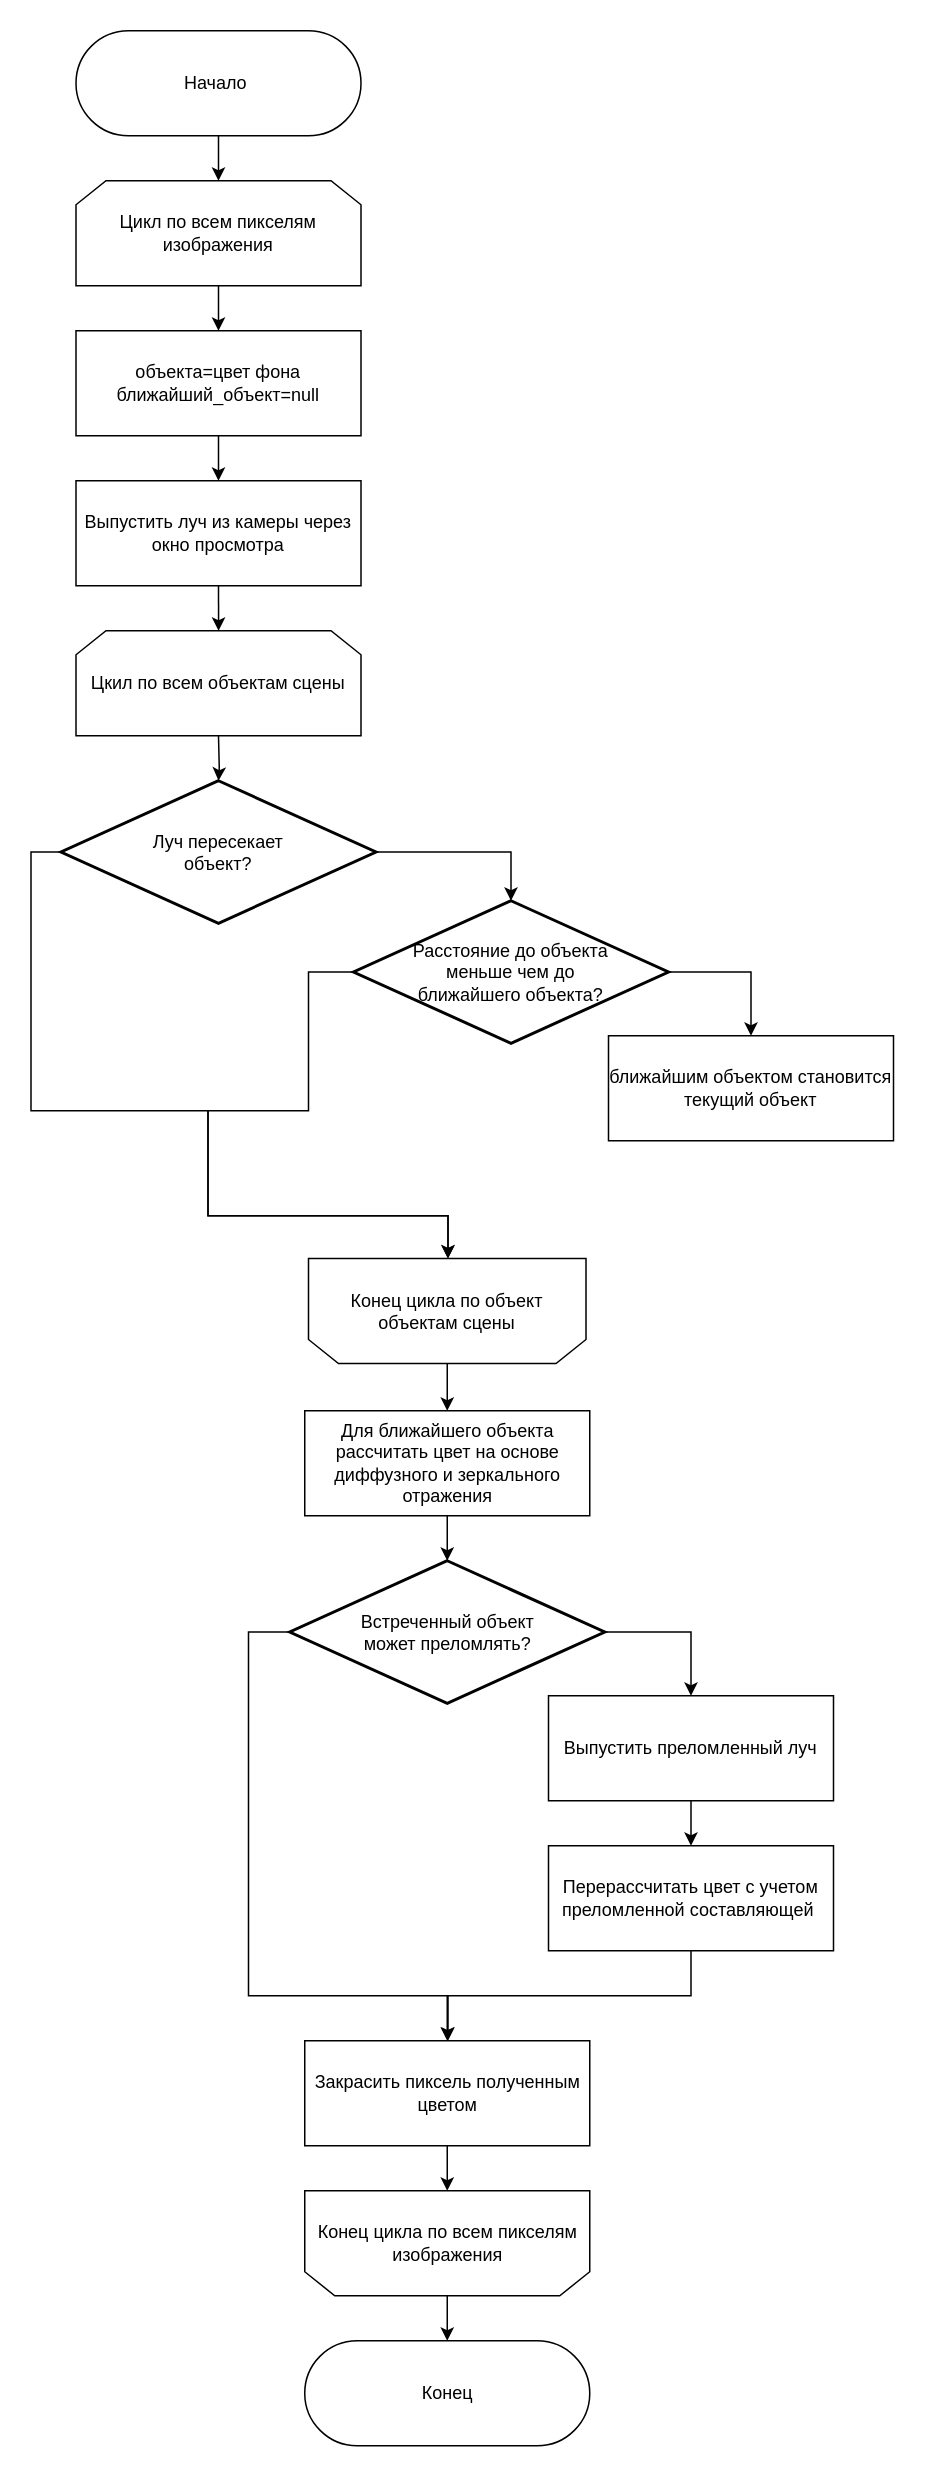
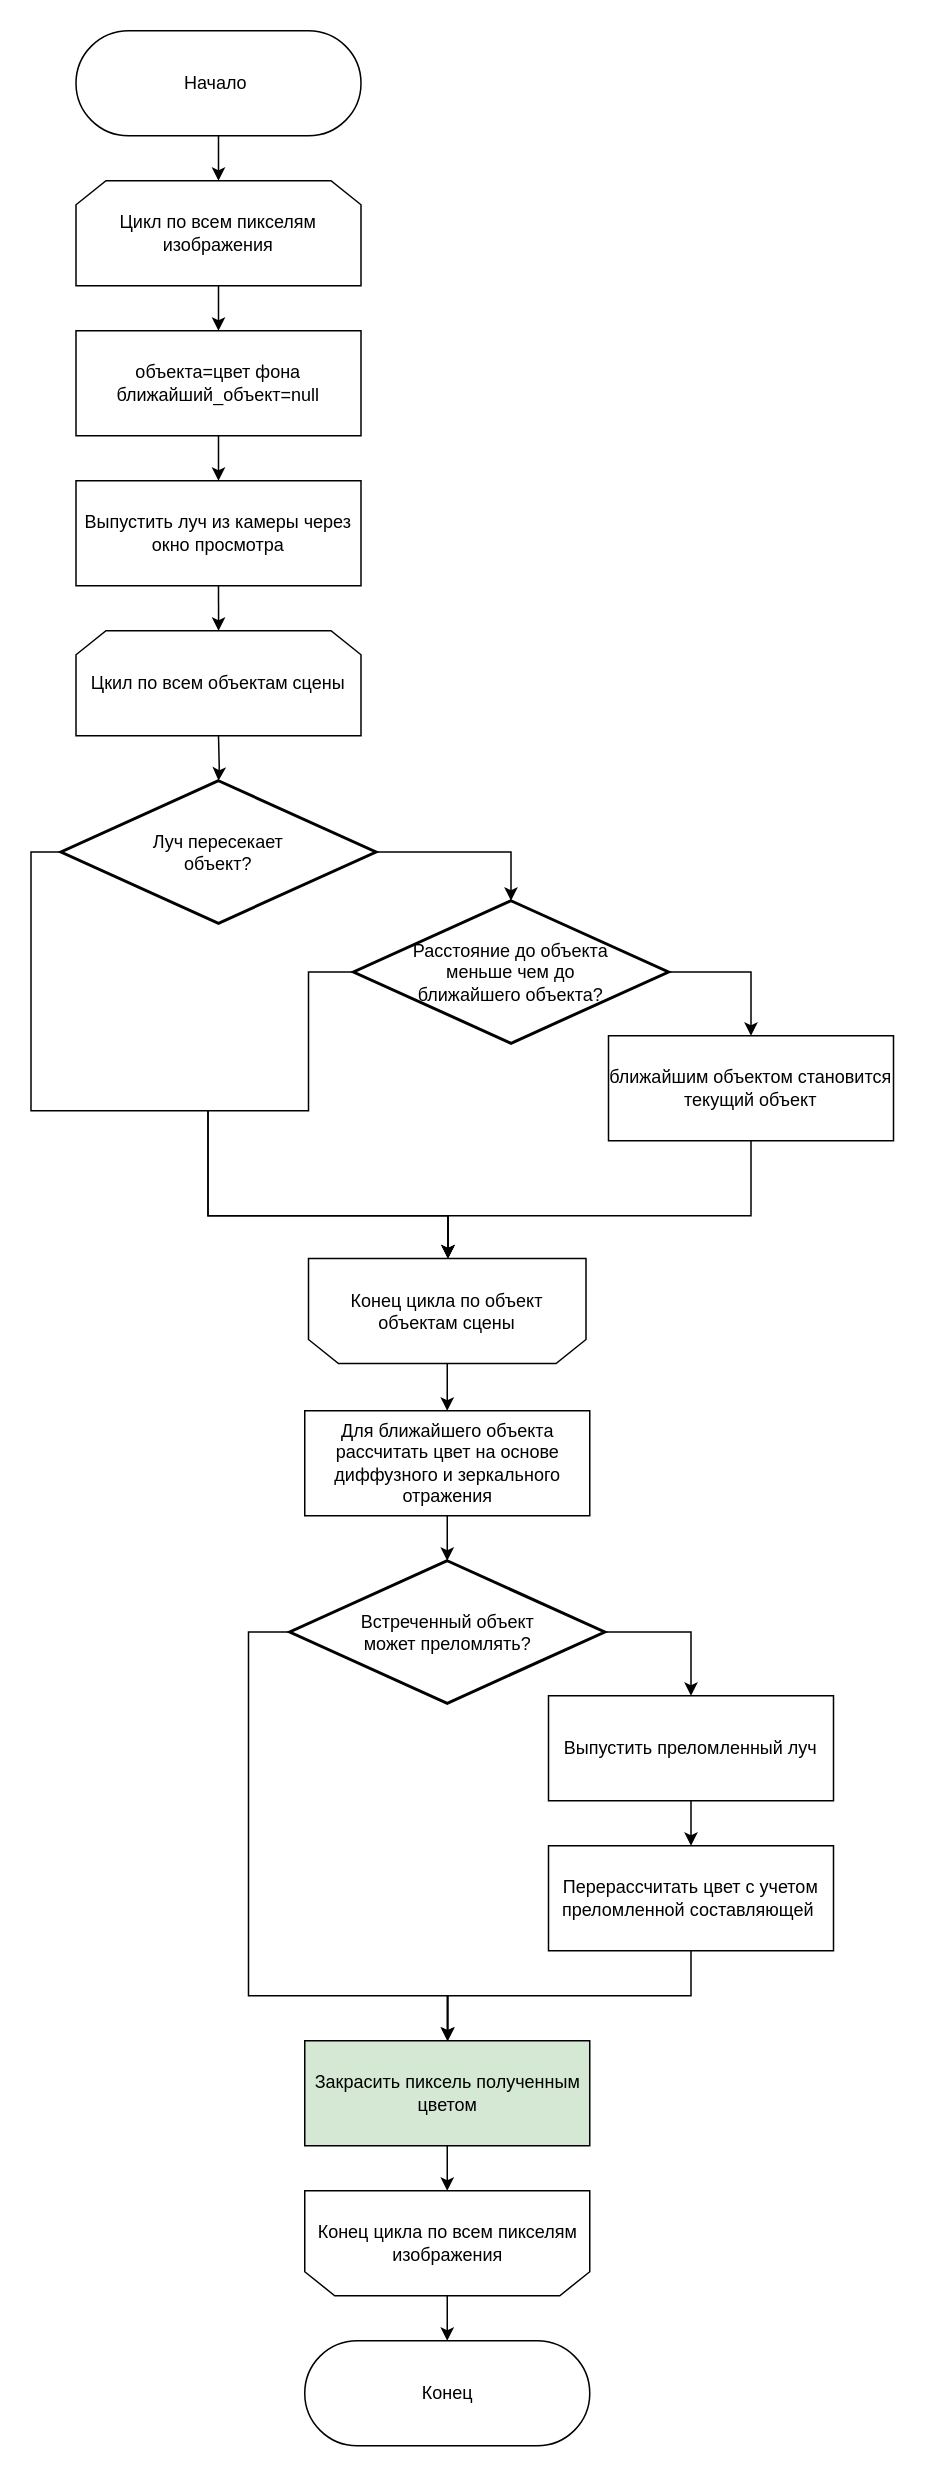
  <mxCell id="0" />
  <mxCell id="1" parent="0" />
  <mxCell id="2" style="edgeStyle=orthogonalEdgeStyle;rounded=0;orthogonalLoop=1;jettySize=auto;html=1;exitX=0.5;exitY=1;exitDx=0;exitDy=0;" edge="1" parent="1" source="3" target="16"><mxGeometry relative="1" as="geometry" /></mxCell>
  <mxCell id="3" value="объекта=цвет фона&lt;br style=&quot;border-color: var(--border-color);&quot;&gt;ближайший_объект=null" style="rounded=0;whiteSpace=wrap;html=1;" vertex="1" parent="1"><mxGeometry x="50" y="220" width="190" height="70" as="geometry" /></mxCell>
  <mxCell id="4" style="edgeStyle=orthogonalEdgeStyle;rounded=0;orthogonalLoop=1;jettySize=auto;html=1;exitX=0;exitY=0.5;exitDx=0;exitDy=0;exitPerimeter=0;" edge="1" parent="1" source="6" target="8"><mxGeometry relative="1" as="geometry"><Array as="points"><mxPoint x="205" y="648" /><mxPoint x="205" y="740" /><mxPoint x="138" y="740" /><mxPoint x="138" y="810" /><mxPoint x="298" y="810" /></Array></mxGeometry></mxCell>
  <mxCell id="5" style="edgeStyle=orthogonalEdgeStyle;rounded=0;orthogonalLoop=1;jettySize=auto;html=1;exitX=1;exitY=0.5;exitDx=0;exitDy=0;exitPerimeter=0;" edge="1" parent="1" source="6" target="18"><mxGeometry relative="1" as="geometry" /></mxCell>
  <mxCell id="6" value="Расстояние до объекта &lt;br&gt;меньше чем до &lt;br&gt;ближайшего объекта?" style="strokeWidth=2;html=1;shape=mxgraph.flowchart.decision;whiteSpace=wrap;" vertex="1" parent="1"><mxGeometry x="235" y="600" width="210" height="95" as="geometry" /></mxCell>
  <mxCell id="7" style="edgeStyle=orthogonalEdgeStyle;rounded=0;orthogonalLoop=1;jettySize=auto;html=1;exitX=0.5;exitY=0;exitDx=0;exitDy=0;" edge="1" parent="1" source="8" target="20"><mxGeometry relative="1" as="geometry" /></mxCell>
  <mxCell id="8" value="Конец цикла по объект объектам сцены" style="shape=loopLimit;whiteSpace=wrap;html=1;direction=west;" vertex="1" parent="1"><mxGeometry x="205" y="838.5" width="185" height="70" as="geometry" /></mxCell>
  <mxCell id="9" style="edgeStyle=orthogonalEdgeStyle;rounded=0;orthogonalLoop=1;jettySize=auto;html=1;exitX=0;exitY=0.5;exitDx=0;exitDy=0;exitPerimeter=0;" edge="1" parent="1" source="11" target="8"><mxGeometry relative="1" as="geometry"><Array as="points"><mxPoint x="20" y="568" /><mxPoint x="20" y="740" /><mxPoint x="138" y="740" /><mxPoint x="138" y="810" /><mxPoint x="298" y="810" /></Array></mxGeometry></mxCell>
  <mxCell id="10" style="edgeStyle=orthogonalEdgeStyle;rounded=0;orthogonalLoop=1;jettySize=auto;html=1;exitX=1;exitY=0.5;exitDx=0;exitDy=0;exitPerimeter=0;entryX=0.5;entryY=0;entryDx=0;entryDy=0;entryPerimeter=0;" edge="1" parent="1" source="11" target="6"><mxGeometry relative="1" as="geometry" /></mxCell>
  <mxCell id="11" value="Луч пересекает&lt;br style=&quot;border-color: var(--border-color);&quot;&gt;объект?" style="strokeWidth=2;html=1;shape=mxgraph.flowchart.decision;whiteSpace=wrap;" vertex="1" parent="1"><mxGeometry x="40" y="520" width="210" height="95" as="geometry" /></mxCell>
  <mxCell id="12" style="edgeStyle=orthogonalEdgeStyle;rounded=0;orthogonalLoop=1;jettySize=auto;html=1;exitX=0.5;exitY=1;exitDx=0;exitDy=0;" edge="1" parent="1" source="13" target="3"><mxGeometry relative="1" as="geometry" /></mxCell>
  <mxCell id="13" value="Цикл по всем пикселям изображения" style="shape=loopLimit;whiteSpace=wrap;html=1;" vertex="1" parent="1"><mxGeometry x="50" y="120" width="190" height="70" as="geometry" /></mxCell>
  <mxCell id="14" style="edgeStyle=orthogonalEdgeStyle;rounded=0;orthogonalLoop=1;jettySize=auto;html=1;exitX=0.5;exitY=0;exitDx=0;exitDy=0;" edge="1" parent="1" target="11"><mxGeometry relative="1" as="geometry"><mxPoint x="145" y="490" as="sourcePoint" /></mxGeometry></mxCell>
  <mxCell id="15" style="edgeStyle=orthogonalEdgeStyle;rounded=0;orthogonalLoop=1;jettySize=auto;html=1;exitX=0.5;exitY=1;exitDx=0;exitDy=0;" edge="1" parent="1" source="16"><mxGeometry relative="1" as="geometry"><mxPoint x="145.059" y="420" as="targetPoint" /></mxGeometry></mxCell>
  <mxCell id="16" value="Выпустить луч из камеры через окно просмотра" style="rounded=0;whiteSpace=wrap;html=1;" vertex="1" parent="1"><mxGeometry x="50" y="320" width="190" height="70" as="geometry" /></mxCell>
+ <mxCell id="17" style="edgeStyle=orthogonalEdgeStyle;rounded=0;orthogonalLoop=1;jettySize=auto;html=1;exitX=0.5;exitY=1;exitDx=0;exitDy=0;" edge="1" parent="1" source="18" target="8"><mxGeometry relative="1" as="geometry"><Array as="points"><mxPoint x="500" y="810" /><mxPoint x="298" y="810" /></Array></mxGeometry></mxCell>
  <mxCell id="18" value="ближайшим объектом становится текущий объект" style="rounded=0;whiteSpace=wrap;html=1;" vertex="1" parent="1"><mxGeometry x="405" y="690" width="190" height="70" as="geometry" /></mxCell>
  <mxCell id="19" style="edgeStyle=orthogonalEdgeStyle;rounded=0;orthogonalLoop=1;jettySize=auto;html=1;exitX=0.5;exitY=1;exitDx=0;exitDy=0;" edge="1" parent="1" source="20" target="23"><mxGeometry relative="1" as="geometry" /></mxCell>
  <mxCell id="20" value="Для ближайшего объекта рассчитать цвет на основе диффузного и зеркального отражения" style="rounded=0;whiteSpace=wrap;html=1;" vertex="1" parent="1"><mxGeometry x="202.5" y="940" width="190" height="70" as="geometry" /></mxCell>
  <mxCell id="21" style="edgeStyle=orthogonalEdgeStyle;rounded=0;orthogonalLoop=1;jettySize=auto;html=1;exitX=1;exitY=0.5;exitDx=0;exitDy=0;exitPerimeter=0;" edge="1" parent="1" source="23" target="25"><mxGeometry relative="1" as="geometry" /></mxCell>
  <mxCell id="22" style="edgeStyle=orthogonalEdgeStyle;rounded=0;orthogonalLoop=1;jettySize=auto;html=1;exitX=0;exitY=0.5;exitDx=0;exitDy=0;exitPerimeter=0;" edge="1" parent="1" source="23" target="30"><mxGeometry relative="1" as="geometry"><Array as="points"><mxPoint x="165" y="1088" /><mxPoint x="165" y="1330" /><mxPoint x="298" y="1330" /></Array></mxGeometry></mxCell>
  <mxCell id="23" value="Встреченный объект&lt;br style=&quot;border-color: var(--border-color);&quot;&gt;может преломлять?" style="strokeWidth=2;html=1;shape=mxgraph.flowchart.decision;whiteSpace=wrap;" vertex="1" parent="1"><mxGeometry x="192.5" y="1040" width="210" height="95" as="geometry" /></mxCell>
  <mxCell id="24" style="edgeStyle=orthogonalEdgeStyle;rounded=0;orthogonalLoop=1;jettySize=auto;html=1;exitX=0.5;exitY=1;exitDx=0;exitDy=0;" edge="1" parent="1" source="25" target="27"><mxGeometry relative="1" as="geometry" /></mxCell>
  <mxCell id="25" value="Выпустить преломленный луч" style="rounded=0;whiteSpace=wrap;html=1;" vertex="1" parent="1"><mxGeometry x="365" y="1130" width="190" height="70" as="geometry" /></mxCell>
  <mxCell id="26" style="edgeStyle=orthogonalEdgeStyle;rounded=0;orthogonalLoop=1;jettySize=auto;html=1;exitX=0.5;exitY=1;exitDx=0;exitDy=0;" edge="1" parent="1" source="27" target="30"><mxGeometry relative="1" as="geometry" /></mxCell>
  <mxCell id="27" value="Перерассчитать цвет с учетом преломленной составляющей&amp;nbsp;" style="rounded=0;whiteSpace=wrap;html=1;" vertex="1" parent="1"><mxGeometry x="365" y="1230" width="190" height="70" as="geometry" /></mxCell>
  <mxCell id="28" value="Цкил по всем объектам сцены" style="shape=loopLimit;whiteSpace=wrap;html=1;direction=east;" vertex="1" parent="1"><mxGeometry x="50" y="420" width="190" height="70" as="geometry" /></mxCell>
  <mxCell id="29" style="edgeStyle=orthogonalEdgeStyle;rounded=0;orthogonalLoop=1;jettySize=auto;html=1;exitX=0.5;exitY=1;exitDx=0;exitDy=0;" edge="1" parent="1" source="30" target="32"><mxGeometry relative="1" as="geometry" /></mxCell>
- <mxCell id="30" value="Закрасить пиксель полученным цветом" style="rounded=0;whiteSpace=wrap;html=1;" vertex="1" parent="1"><mxGeometry x="202.5" y="1360" width="190" height="70" as="geometry" /></mxCell>
+ <mxCell id="30" value="Закрасить пиксель полученным цветом" style="rounded=0;whiteSpace=wrap;html=1;fillColor=#d5e8d4;" vertex="1" parent="1"><mxGeometry x="202.5" y="1360" width="190" height="70" as="geometry" /></mxCell>
  <mxCell id="31" style="edgeStyle=orthogonalEdgeStyle;rounded=0;orthogonalLoop=1;jettySize=auto;html=1;exitX=0.5;exitY=0;exitDx=0;exitDy=0;" edge="1" parent="1" source="32" target="33"><mxGeometry relative="1" as="geometry" /></mxCell>
  <mxCell id="32" value="Конец цикла по всем пикселям изображения" style="shape=loopLimit;whiteSpace=wrap;html=1;direction=west;" vertex="1" parent="1"><mxGeometry x="202.5" y="1460" width="190" height="70" as="geometry" /></mxCell>
  <mxCell id="33" value="Конец" style="rounded=1;whiteSpace=wrap;html=1;arcSize=50;" vertex="1" parent="1"><mxGeometry x="202.5" y="1560" width="190" height="70" as="geometry" /></mxCell>
  <mxCell id="34" style="edgeStyle=orthogonalEdgeStyle;rounded=0;orthogonalLoop=1;jettySize=auto;html=1;exitX=0.5;exitY=1;exitDx=0;exitDy=0;" edge="1" parent="1" source="35" target="13"><mxGeometry relative="1" as="geometry" /></mxCell>
  <mxCell id="35" value="Начало&amp;nbsp;" style="rounded=1;whiteSpace=wrap;html=1;arcSize=50;" vertex="1" parent="1"><mxGeometry x="50" y="20" width="190" height="70" as="geometry" /></mxCell>
